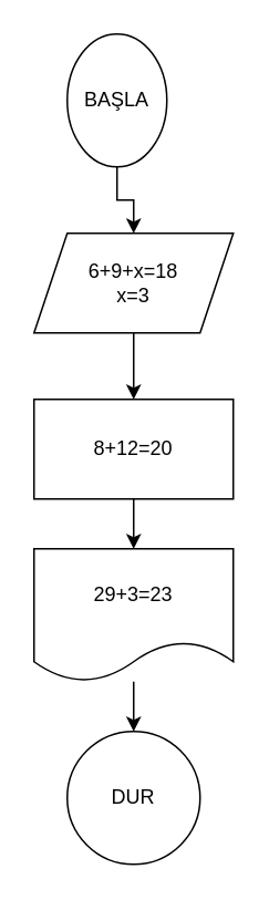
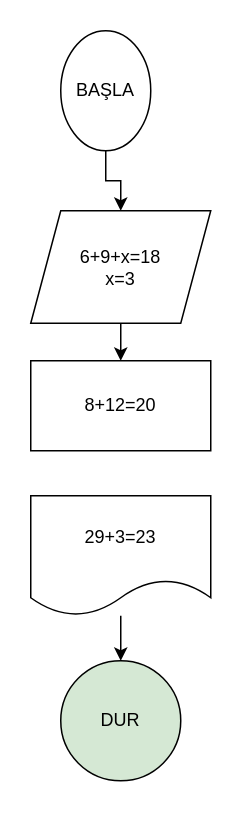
  <mxCell id="0" />
  <mxCell id="1" parent="0" />
- <mxCell id="2" value="DUR" style="ellipse;whiteSpace=wrap;html=1;aspect=fixed;" vertex="1" parent="1"><mxGeometry x="40" y="440" width="80" height="80" as="geometry" /></mxCell>
+ <mxCell id="2" value="DUR" style="ellipse;whiteSpace=wrap;html=1;aspect=fixed;fillColor=#d5e8d4;" vertex="1" parent="1"><mxGeometry x="40" y="440" width="80" height="80" as="geometry" /></mxCell>
  <mxCell id="3" value="" style="edgeStyle=orthogonalEdgeStyle;rounded=0;orthogonalLoop=1;jettySize=auto;html=1;" edge="1" parent="1" source="4" target="6"><mxGeometry relative="1" as="geometry" /></mxCell>
  <mxCell id="4" value="BAŞLA" style="ellipse;whiteSpace=wrap;html=1;aspect=fixed;" vertex="1" parent="1"><mxGeometry x="40" y="20" width="60" height="80" as="geometry" /></mxCell>
  <mxCell id="5" value="" style="edgeStyle=orthogonalEdgeStyle;rounded=0;orthogonalLoop=1;jettySize=auto;html=1;" edge="1" parent="1" source="6" target="8"><mxGeometry relative="1" as="geometry" /></mxCell>
- <mxCell id="6" value="6+9+x=18&lt;br&gt;x=3" style="shape=parallelogram;perimeter=parallelogramPerimeter;whiteSpace=wrap;html=1;fixedSize=1;" vertex="1" parent="1"><mxGeometry x="20" y="140" width="120" height="60" as="geometry" /></mxCell>
- <mxCell id="7" value="" style="edgeStyle=orthogonalEdgeStyle;rounded=0;orthogonalLoop=1;jettySize=auto;html=1;" edge="1" parent="1" source="8" target="10"><mxGeometry relative="1" as="geometry" /></mxCell>
+ <mxCell id="6" value="6+9+x=18&lt;br&gt;x=3" style="shape=parallelogram;perimeter=parallelogramPerimeter;whiteSpace=wrap;html=1;fixedSize=1;" vertex="1" parent="1"><mxGeometry x="20" y="140" width="120" height="75" as="geometry" /></mxCell>
  <mxCell id="8" value="8+12=20" style="rounded=0;whiteSpace=wrap;html=1;" vertex="1" parent="1"><mxGeometry x="20" y="240" width="120" height="60" as="geometry" /></mxCell>
  <mxCell id="9" value="" style="edgeStyle=orthogonalEdgeStyle;rounded=0;orthogonalLoop=1;jettySize=auto;html=1;" edge="1" parent="1" source="10" target="2"><mxGeometry relative="1" as="geometry" /></mxCell>
  <mxCell id="10" value="29+3=23" style="shape=document;whiteSpace=wrap;html=1;boundedLbl=1;" vertex="1" parent="1"><mxGeometry x="20" y="330" width="120" height="80" as="geometry" /></mxCell>
